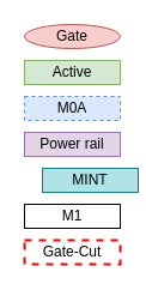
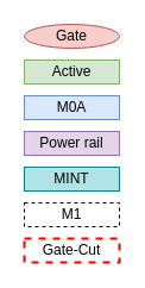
  <mxCell id="0" />
  <mxCell id="1" parent="0" />
  <mxCell id="2" value="Gate-Cut" style="rounded=0;whiteSpace=wrap;html=1;fillColor=none;strokeColor=#FF0000;dashed=1;strokeWidth=2;perimeterSpacing=2;" vertex="1" parent="1"><mxGeometry x="20" y="200" width="80" height="20" as="geometry" /></mxCell>
  <mxCell id="3" value="Gate" style="ellipse;whiteSpace=wrap;html=1;fillColor=#f8cecc;strokeColor=#b85450;" vertex="1" parent="1"><mxGeometry x="20" y="20" width="80" height="20" as="geometry" /></mxCell>
  <mxCell id="4" value="Active" style="rounded=0;whiteSpace=wrap;html=1;fillColor=#d5e8d4;strokeColor=#82b366;" vertex="1" parent="1"><mxGeometry x="20" y="50" width="80" height="20" as="geometry" /></mxCell>
- <mxCell id="5" value="M0A" style="rounded=0;whiteSpace=wrap;html=1;fillColor=#dae8fc;strokeColor=#6c8ebf;dashed=1;" vertex="1" parent="1"><mxGeometry x="20" y="80" width="80" height="20" as="geometry" /></mxCell>
+ <mxCell id="5" value="M0A" style="rounded=0;whiteSpace=wrap;html=1;fillColor=#dae8fc;strokeColor=#6c8ebf;" vertex="1" parent="1"><mxGeometry x="20" y="80" width="80" height="20" as="geometry" /></mxCell>
  <mxCell id="6" value="Power rail" style="rounded=0;whiteSpace=wrap;html=1;fillColor=#e1d5e7;strokeColor=#9673a6;" vertex="1" parent="1"><mxGeometry x="20" y="110" width="80" height="20" as="geometry" /></mxCell>
- <mxCell id="7" value="MINT" style="rounded=0;whiteSpace=wrap;html=1;fillColor=#b0e3e6;strokeColor=#0e8088;" vertex="1" parent="1"><mxGeometry x="35" y="140" width="80" height="20" as="geometry" /></mxCell>
- <mxCell id="8" value="M1" style="rounded=0;whiteSpace=wrap;html=1;" vertex="1" parent="1"><mxGeometry x="20" y="170" width="80" height="20" as="geometry" /></mxCell>
+ <mxCell id="7" value="MINT" style="rounded=0;whiteSpace=wrap;html=1;fillColor=#b0e3e6;strokeColor=#0e8088;" vertex="1" parent="1"><mxGeometry x="20" y="140" width="80" height="20" as="geometry" /></mxCell>
+ <mxCell id="8" value="M1" style="rounded=0;whiteSpace=wrap;html=1;dashed=1;" vertex="1" parent="1"><mxGeometry x="20" y="170" width="80" height="20" as="geometry" /></mxCell>
